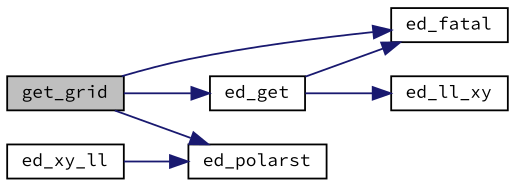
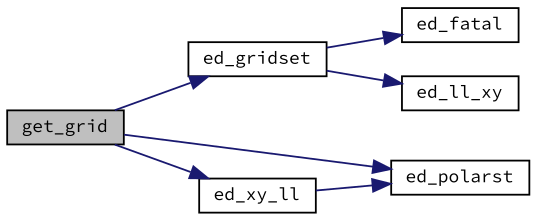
  digraph {
    fontname="Source Code Pro"
    rankdir=LR
    node [color=black fillcolor=white fontname="Source Code Pro" fontsize=10 shape=record style=filled]
    edge [color=midnightblue fontname="Source Code Pro" fontsize=10 labelfontname=Helvetica labelfontsize=10 style=solid]
    n1 [fillcolor=grey75 fontcolor=black height=0.2 label=get_grid width=0.4]
-   n2 [height=0.2 label=ed_get width=0.4]
+   n2 [height=0.2 label=ed_gridset width=0.4]
    n3 [height=0.2 label=ed_fatal width=0.4]
    n4 [height=0.2 label=ed_polarst width=0.4]
    n5 [height=0.2 label=ed_ll_xy width=0.4]
    n6 [height=0.2 label=ed_xy_ll width=0.4]
    n1 -> n2
-   n1 -> n3
+   n1 -> n6
    n1 -> n4
    n2 -> n3
    n2 -> n5
    n6 -> n4
  }
